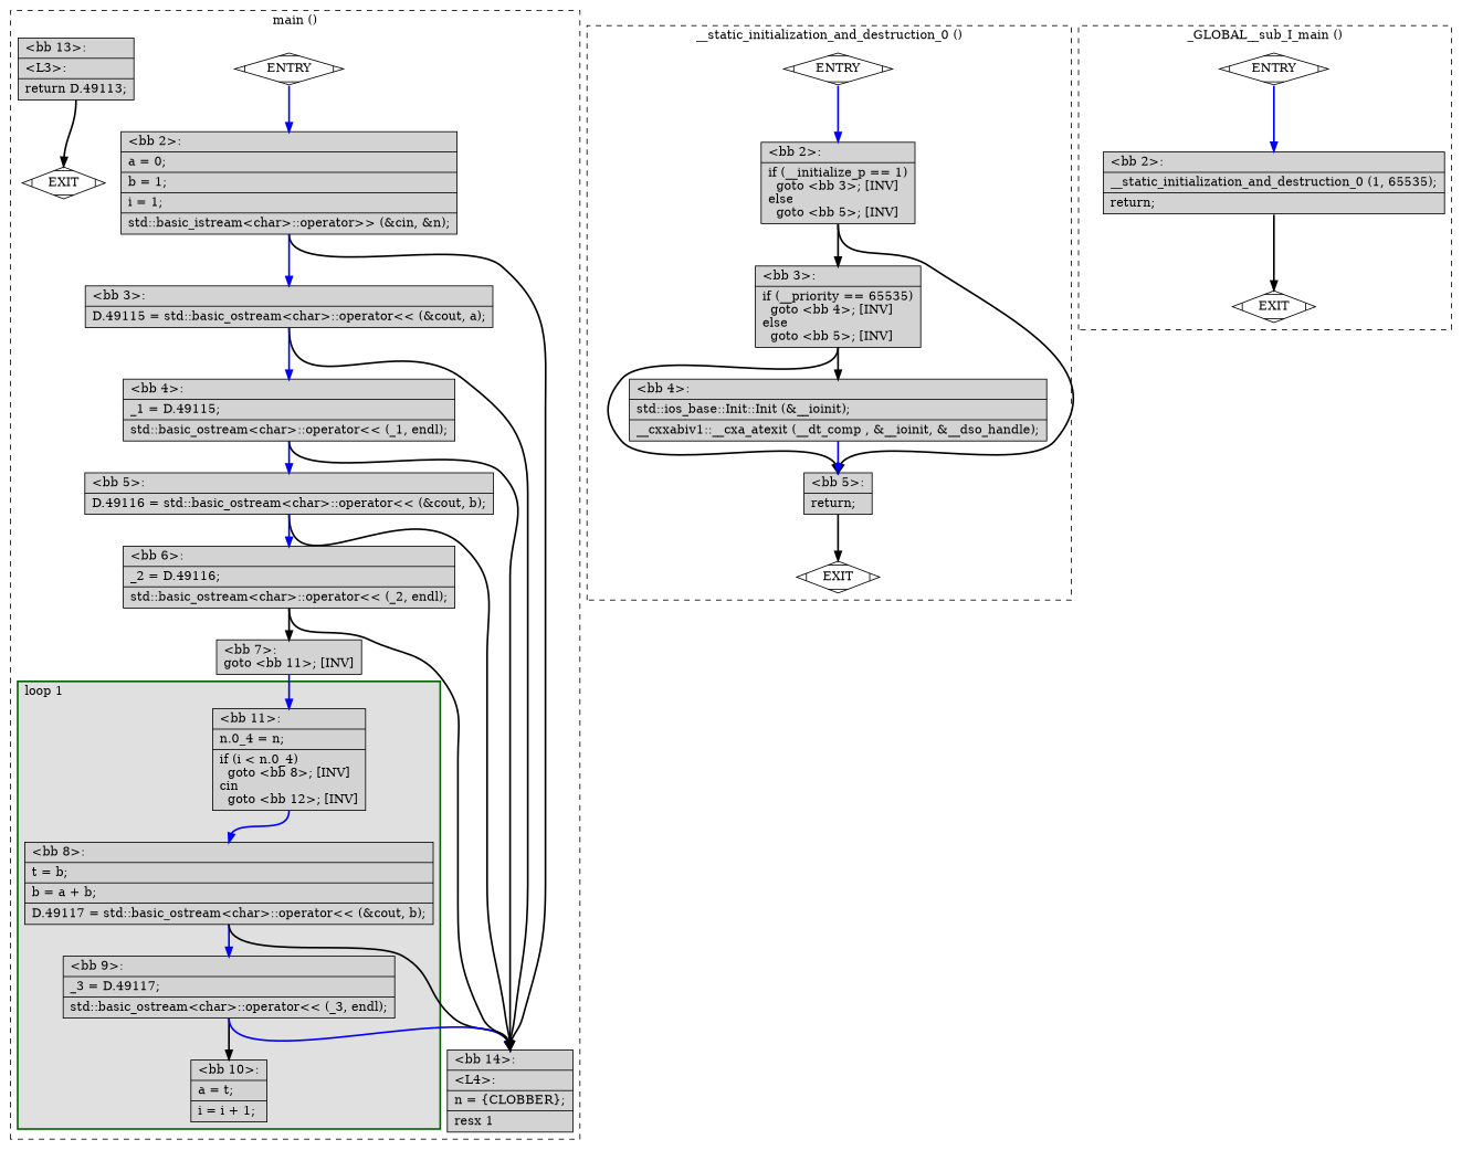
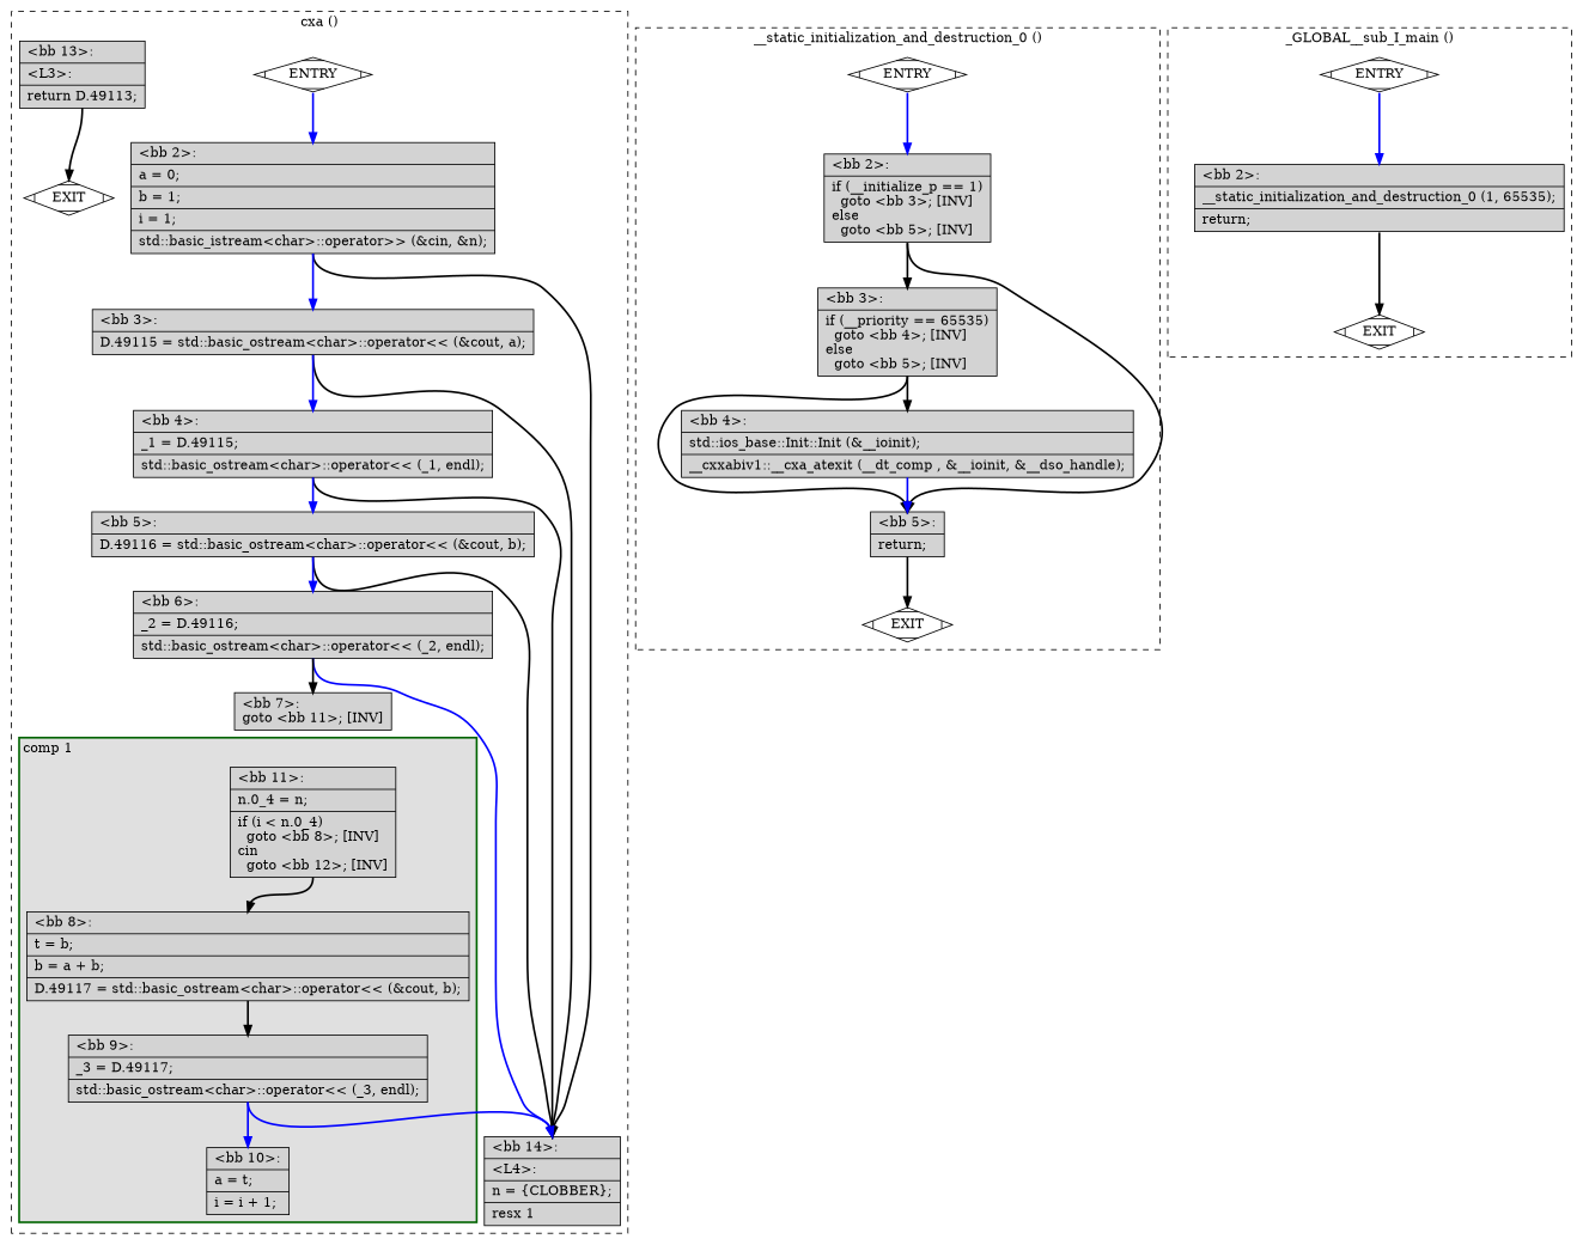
  digraph {
    node [fillcolor=lightgrey shape=record style=filled]
    edge [color=black constraint=true headport=n style="solid,bold" tailport=s weight=10]
    n1 [label="{\<bb\ 11\>:\l|n.0_4\ =\ n;\l|if\ (i\ \<\ n.0_4)\l\ \ goto\ \<bb\ 8\>;\ [INV]\lcin\l\ \ goto\ \<bb\ 12\>;\ [INV]\l}"]
    n2 [label="{\<bb\ 8\>:\l|t\ =\ b;\l|b\ =\ a\ +\ b;\l|D.49117\ =\ std::basic_ostream\<char\>::operator\<\<\ (&cout,\ b);\l}"]
    n3 [label="{\<bb\ 9\>:\l|_3\ =\ D.49117;\l|std::basic_ostream\<char\>::operator\<\<\ (_3,\ endl);\l}"]
    n4 [label="{\<bb\ 10\>:\l|a\ =\ t;\l|i\ =\ i\ +\ 1;\l}"]
    n5 [label="{\<bb\ 14\>:\l|\<L4\>:\l|n\ =\ \{CLOBBER\};\l|resx\ 1\l}"]
    n6 [fillcolor=white label=ENTRY shape=Mdiamond]
    n7 [fillcolor=white label=EXIT shape=Mdiamond]
    n8 [label="{\<bb\ 2\>:\l|a\ =\ 0;\l|b\ =\ 1;\l|i\ =\ 1;\l|std::basic_istream\<char\>::operator\>\>\ (&cin,\ &n);\l}"]
    n9 [label="{\<bb\ 3\>:\l|D.49115\ =\ std::basic_ostream\<char\>::operator\<\<\ (&cout,\ a);\l}"]
    n10 [label="{\<bb\ 4\>:\l|_1\ =\ D.49115;\l|std::basic_ostream\<char\>::operator\<\<\ (_1,\ endl);\l}"]
    n11 [label="{\<bb\ 5\>:\l|D.49116\ =\ std::basic_ostream\<char\>::operator\<\<\ (&cout,\ b);\l}"]
    n12 [label="{\<bb\ 6\>:\l|_2\ =\ D.49116;\l|std::basic_ostream\<char\>::operator\<\<\ (_2,\ endl);\l}"]
    n13 [label="{\<bb\ 7\>:\lgoto\ \<bb\ 11\>;\ [INV]\l}"]
    n14 [label="{\<bb\ 13\>:\l|\<L3\>:\l|return\ D.49113;\l}"]
    n15 [fillcolor=white label=ENTRY shape=Mdiamond]
    n16 [fillcolor=white label=EXIT shape=Mdiamond]
    n17 [label="{\<bb\ 2\>:\l|if\ (__initialize_p\ ==\ 1)\l\ \ goto\ \<bb\ 3\>;\ [INV]\lelse\l\ \ goto\ \<bb\ 5\>;\ [INV]\l}"]
    n18 [label="{\<bb\ 3\>:\l|if\ (__priority\ ==\ 65535)\l\ \ goto\ \<bb\ 4\>;\ [INV]\lelse\l\ \ goto\ \<bb\ 5\>;\ [INV]\l}"]
    n19 [label="{\<bb\ 5\>:\l|return;\l}"]
    n20 [label="{\<bb\ 4\>:\l|std::ios_base::Init::Init\ (&__ioinit);\l|__cxxabiv1::__cxa_atexit\ (__dt_comp\ ,\ &__ioinit,\ &__dso_handle);\l}"]
    n21 [fillcolor=white label=ENTRY shape=Mdiamond]
    n22 [fillcolor=white label=EXIT shape=Mdiamond]
    n23 [label="{\<bb\ 2\>:\l|__static_initialization_and_destruction_0\ (1,\ 65535);\l|return;\l}"]
    subgraph cluster_1 {
      color=black
-     label="main ()"
+     label="cxa ()"
      style=dashed
      n5
      n6
      n7
      n8
      n9
      n10
      n11
      n12
      n13
      n14
      subgraph cluster_2 {
        color=darkgreen
        fillcolor=grey88
-       label="loop 1"
+       label="comp 1"
        labeljust=l
        penwidth=2
        style=filled
        n1
        n2
        n3
        n4
      }
    }
    subgraph cluster_3 {
      color=black
      label="__static_initialization_and_destruction_0 ()"
      style=dashed
      n15
      n16
      n17
      n18
      n19
      n20
    }
    subgraph cluster_4 {
      color=black
      label="_GLOBAL__sub_I_main ()"
      style=dashed
      n21
      n22
      n23
    }
-   n1 -> n2 [color=blue]
-   n2 -> n3 [color=blue weight=100]
-   n2 -> n5
-   n3 -> n4 [weight=100]
+   n1 -> n2
+   n2 -> n3 [weight=100]
+   n3 -> n4 [color=blue weight=100]
    n3 -> n5 [color=blue]
    n6 -> n7 [style=invis color="" weight=""]
    n6 -> n8 [color=blue weight=100]
    n8 -> n5
    n8 -> n9 [color=blue weight=100]
    n9 -> n5
    n9 -> n10 [color=blue weight=100]
    n10 -> n5
    n10 -> n11 [color=blue weight=100]
    n11 -> n5
    n11 -> n12 [color=blue weight=100]
-   n12 -> n5
+   n12 -> n5 [color=blue]
    n12 -> n13 [weight=100]
-   n13 -> n1 [color=blue weight=100]
    n14 -> n7
    n15 -> n16 [style=invis color="" weight=""]
    n15 -> n17 [color=blue weight=100]
    n17 -> n18
    n17 -> n19
    n18 -> n19
    n18 -> n20
    n19 -> n16
    n20 -> n19 [color=blue weight=100]
    n21 -> n22 [style=invis color="" weight=""]
    n21 -> n23 [color=blue weight=100]
    n23 -> n22
  }
